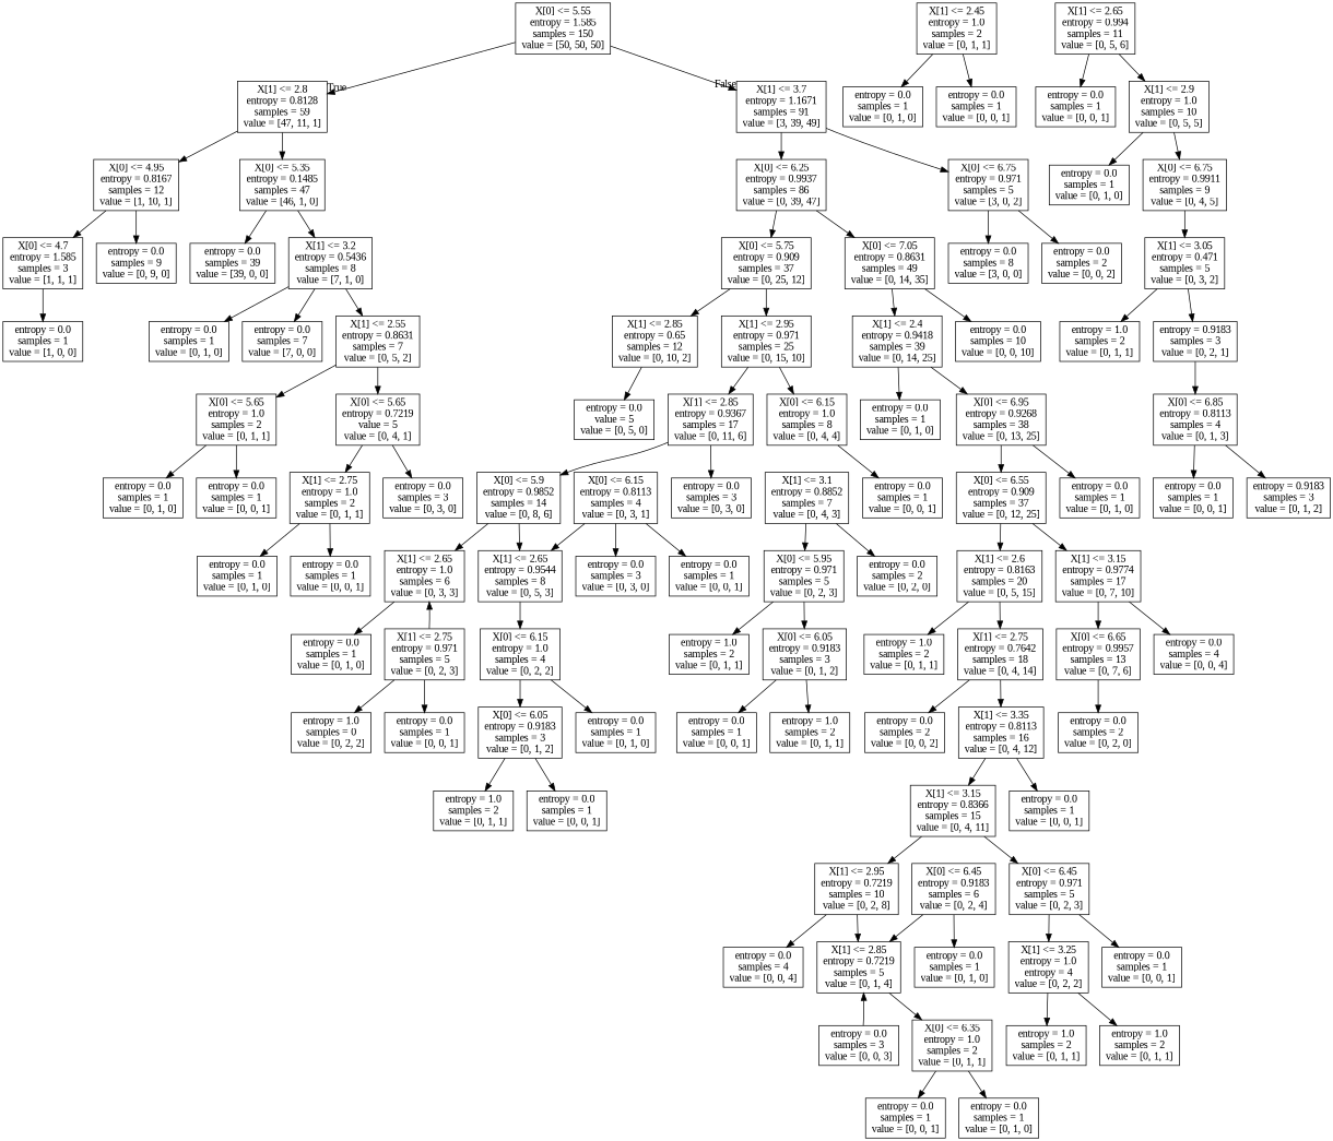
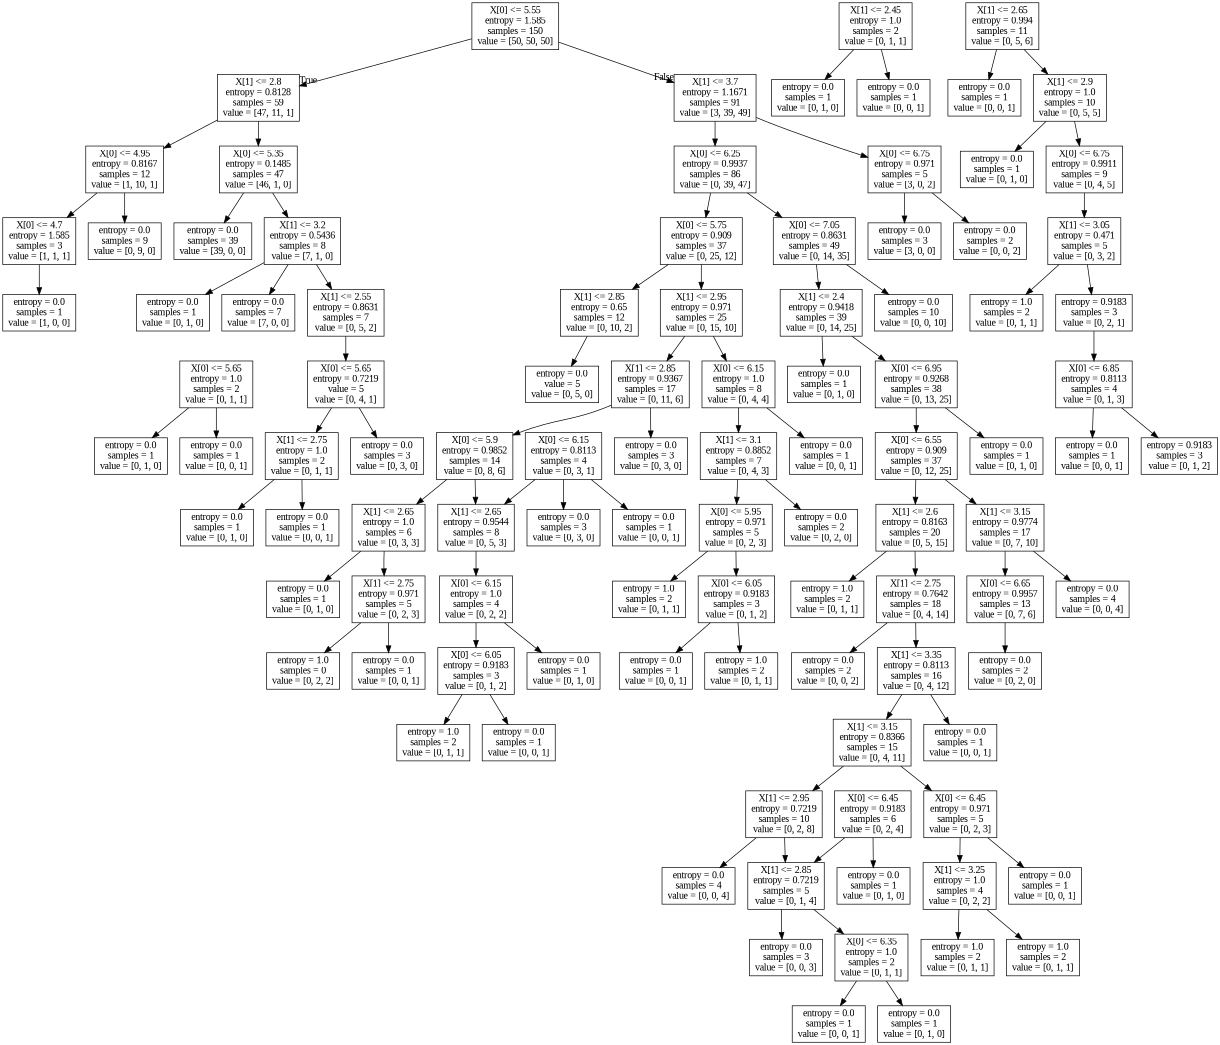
  digraph {
    fontname="Liberation Serif"
    node [fontname="Liberation Serif" shape=box]
    edge [fontname="Liberation Serif"]
    n1 [label="X[0] <= 5.55\nentropy = 1.585\nsamples = 150\nvalue = [50, 50, 50]"]
    n2 [label="X[1] <= 2.8\nentropy = 0.8128\nsamples = 59\nvalue = [47, 11, 1]"]
    n3 [label="X[1] <= 3.7\nentropy = 1.1671\nsamples = 91\nvalue = [3, 39, 49]"]
    n4 [label="X[0] <= 4.95\nentropy = 0.8167\nsamples = 12\nvalue = [1, 10, 1]"]
    n5 [label="X[0] <= 5.35\nentropy = 0.1485\nsamples = 47\nvalue = [46, 1, 0]"]
    n6 [label="X[0] <= 6.25\nentropy = 0.9937\nsamples = 86\nvalue = [0, 39, 47]"]
    n7 [label="X[0] <= 6.75\nentropy = 0.971\nsamples = 5\nvalue = [3, 0, 2]"]
    n8 [label="X[0] <= 4.7\nentropy = 1.585\nsamples = 3\nvalue = [1, 1, 1]"]
    n9 [label="entropy = 0.0\nsamples = 9\nvalue = [0, 9, 0]"]
    n10 [label="entropy = 0.0\nsamples = 39\nvalue = [39, 0, 0]"]
    n11 [label="X[1] <= 3.2\nentropy = 0.5436\nsamples = 8\nvalue = [7, 1, 0]"]
    n12 [label="entropy = 0.0\nsamples = 1\nvalue = [1, 0, 0]"]
    n13 [label="X[1] <= 2.45\nentropy = 1.0\nsamples = 2\nvalue = [0, 1, 1]"]
    n14 [label="entropy = 0.0\nsamples = 1\nvalue = [0, 1, 0]"]
    n15 [label="entropy = 0.0\nsamples = 1\nvalue = [0, 0, 1]"]
    n16 [label="entropy = 0.0\nsamples = 1\nvalue = [0, 1, 0]"]
    n17 [label="entropy = 0.0\nsamples = 7\nvalue = [7, 0, 0]"]
    n18 [label="X[1] <= 2.55\nentropy = 0.8631\nsamples = 7\nvalue = [0, 5, 2]"]
    n19 [label="X[0] <= 5.75\nentropy = 0.909\nsamples = 37\nvalue = [0, 25, 12]"]
    n20 [label="X[0] <= 7.05\nentropy = 0.8631\nsamples = 49\nvalue = [0, 14, 35]"]
-   n21 [label="entropy = 0.0\nsamples = 8\nvalue = [3, 0, 0]"]
+   n21 [label="entropy = 0.0\nsamples = 3\nvalue = [3, 0, 0]"]
    n22 [label="entropy = 0.0\nsamples = 2\nvalue = [0, 0, 2]"]
    n23 [label="X[1] <= 2.85\nentropy = 0.65\nsamples = 12\nvalue = [0, 10, 2]"]
    n24 [label="X[1] <= 2.95\nentropy = 0.971\nsamples = 25\nvalue = [0, 15, 10]"]
    n25 [label="X[1] <= 2.4\nentropy = 0.9418\nsamples = 39\nvalue = [0, 14, 25]"]
    n26 [label="entropy = 0.0\nsamples = 10\nvalue = [0, 0, 10]"]
    n27 [label="entropy = 0.0\nvalue = 5\nvalue = [0, 5, 0]"]
    n28 [label="X[1] <= 2.85\nentropy = 0.9367\nsamples = 17\nvalue = [0, 11, 6]"]
    n29 [label="X[0] <= 6.15\nentropy = 1.0\nsamples = 8\nvalue = [0, 4, 4]"]
    n30 [label="X[0] <= 5.65\nentropy = 1.0\nsamples = 2\nvalue = [0, 1, 1]"]
    n31 [label="X[0] <= 5.65\nentropy = 0.7219\nvalue = 5\nvalue = [0, 4, 1]"]
    n32 [label="entropy = 0.0\nsamples = 1\nvalue = [0, 1, 0]"]
    n33 [label="entropy = 0.0\nsamples = 1\nvalue = [0, 0, 1]"]
    n34 [label="X[1] <= 2.75\nentropy = 1.0\nsamples = 2\nvalue = [0, 1, 1]"]
    n35 [label="entropy = 0.0\nsamples = 3\nvalue = [0, 3, 0]"]
    n36 [label="entropy = 0.0\nsamples = 1\nvalue = [0, 1, 0]"]
    n37 [label="entropy = 0.0\nsamples = 1\nvalue = [0, 0, 1]"]
    n38 [label="X[0] <= 5.9\nentropy = 0.9852\nsamples = 14\nvalue = [0, 8, 6]"]
    n39 [label="entropy = 0.0\nsamples = 3\nvalue = [0, 3, 0]"]
    n40 [label="X[1] <= 3.1\nentropy = 0.8852\nsamples = 7\nvalue = [0, 4, 3]"]
    n41 [label="entropy = 0.0\nsamples = 1\nvalue = [0, 0, 1]"]
    n42 [label="X[1] <= 2.65\nentropy = 1.0\nsamples = 6\nvalue = [0, 3, 3]"]
    n43 [label="X[1] <= 2.65\nentropy = 0.9544\nsamples = 8\nvalue = [0, 5, 3]"]
    n44 [label="entropy = 0.0\nsamples = 1\nvalue = [0, 1, 0]"]
    n45 [label="X[1] <= 2.75\nentropy = 0.971\nsamples = 5\nvalue = [0, 2, 3]"]
    n46 [label="X[0] <= 6.15\nentropy = 1.0\nsamples = 4\nvalue = [0, 2, 2]"]
    n47 [label="entropy = 1.0\nsamples = 0\nvalue = [0, 2, 2]"]
    n48 [label="entropy = 0.0\nsamples = 1\nvalue = [0, 0, 1]"]
    n49 [label="X[0] <= 6.05\nentropy = 0.9183\nsamples = 3\nvalue = [0, 1, 2]"]
    n50 [label="entropy = 0.0\nsamples = 1\nvalue = [0, 1, 0]"]
    n51 [label="X[0] <= 6.15\nentropy = 0.8113\nsamples = 4\nvalue = [0, 3, 1]"]
    n52 [label="entropy = 0.0\nsamples = 3\nvalue = [0, 3, 0]"]
    n53 [label="entropy = 0.0\nsamples = 1\nvalue = [0, 0, 1]"]
    n54 [label="entropy = 1.0\nsamples = 2\nvalue = [0, 1, 1]"]
    n55 [label="entropy = 0.0\nsamples = 1\nvalue = [0, 0, 1]"]
    n56 [label="X[0] <= 5.95\nentropy = 0.971\nsamples = 5\nvalue = [0, 2, 3]"]
    n57 [label="entropy = 0.0\nsamples = 2\nvalue = [0, 2, 0]"]
    n58 [label="entropy = 1.0\nsamples = 2\nvalue = [0, 1, 1]"]
    n59 [label="X[0] <= 6.05\nentropy = 0.9183\nsamples = 3\nvalue = [0, 1, 2]"]
    n60 [label="entropy = 0.0\nsamples = 1\nvalue = [0, 0, 1]"]
    n61 [label="entropy = 1.0\nsamples = 2\nvalue = [0, 1, 1]"]
    n62 [label="entropy = 0.0\nsamples = 1\nvalue = [0, 1, 0]"]
    n63 [label="X[0] <= 6.95\nentropy = 0.9268\nsamples = 38\nvalue = [0, 13, 25]"]
    n64 [label="X[0] <= 6.55\nentropy = 0.909\nsamples = 37\nvalue = [0, 12, 25]"]
    n65 [label="entropy = 0.0\nsamples = 1\nvalue = [0, 1, 0]"]
    n66 [label="X[1] <= 2.6\nentropy = 0.8163\nsamples = 20\nvalue = [0, 5, 15]"]
    n67 [label="X[1] <= 3.15\nentropy = 0.9774\nsamples = 17\nvalue = [0, 7, 10]"]
    n68 [label="entropy = 1.0\nsamples = 2\nvalue = [0, 1, 1]"]
    n69 [label="X[1] <= 2.75\nentropy = 0.7642\nsamples = 18\nvalue = [0, 4, 14]"]
    n70 [label="X[0] <= 6.65\nentropy = 0.9957\nsamples = 13\nvalue = [0, 7, 6]"]
    n71 [label="entropy = 0.0\nsamples = 4\nvalue = [0, 0, 4]"]
    n72 [label="entropy = 0.0\nsamples = 2\nvalue = [0, 0, 2]"]
    n73 [label="X[1] <= 3.35\nentropy = 0.8113\nsamples = 16\nvalue = [0, 4, 12]"]
    n74 [label="X[1] <= 3.15\nentropy = 0.8366\nsamples = 15\nvalue = [0, 4, 11]"]
    n75 [label="entropy = 0.0\nsamples = 1\nvalue = [0, 0, 1]"]
    n76 [label="X[1] <= 2.95\nentropy = 0.7219\nsamples = 10\nvalue = [0, 2, 8]"]
    n77 [label="X[0] <= 6.45\nentropy = 0.971\nsamples = 5\nvalue = [0, 2, 3]"]
    n78 [label="entropy = 0.0\nsamples = 4\nvalue = [0, 0, 4]"]
    n79 [label="X[1] <= 2.85\nentropy = 0.7219\nsamples = 5\nvalue = [0, 1, 4]"]
-   n80 [label="X[1] <= 3.25\nentropy = 1.0\nentropy = 4\nvalue = [0, 2, 2]"]
+   n80 [label="X[1] <= 3.25\nentropy = 1.0\nsamples = 4\nvalue = [0, 2, 2]"]
    n81 [label="entropy = 0.0\nsamples = 1\nvalue = [0, 0, 1]"]
    n82 [label="X[0] <= 6.45\nentropy = 0.9183\nsamples = 6\nvalue = [0, 2, 4]"]
    n83 [label="entropy = 0.0\nsamples = 1\nvalue = [0, 1, 0]"]
    n84 [label="entropy = 0.0\nsamples = 3\nvalue = [0, 0, 3]"]
    n85 [label="X[0] <= 6.35\nentropy = 1.0\nsamples = 2\nvalue = [0, 1, 1]"]
    n86 [label="entropy = 0.0\nsamples = 1\nvalue = [0, 0, 1]"]
    n87 [label="entropy = 0.0\nsamples = 1\nvalue = [0, 1, 0]"]
    n88 [label="entropy = 1.0\nsamples = 2\nvalue = [0, 1, 1]"]
    n89 [label="entropy = 1.0\nsamples = 2\nvalue = [0, 1, 1]"]
    n90 [label="entropy = 0.0\nsamples = 2\nvalue = [0, 2, 0]"]
    n91 [label="X[1] <= 2.65\nentropy = 0.994\nsamples = 11\nvalue = [0, 5, 6]"]
    n92 [label="entropy = 0.0\nsamples = 1\nvalue = [0, 0, 1]"]
    n93 [label="X[1] <= 2.9\nentropy = 1.0\nsamples = 10\nvalue = [0, 5, 5]"]
    n94 [label="entropy = 0.0\nsamples = 1\nvalue = [0, 1, 0]"]
    n95 [label="X[0] <= 6.75\nentropy = 0.9911\nsamples = 9\nvalue = [0, 4, 5]"]
    n96 [label="X[1] <= 3.05\nentropy = 0.471\nsamples = 5\nvalue = [0, 3, 2]"]
    n97 [label="entropy = 1.0\nsamples = 2\nvalue = [0, 1, 1]"]
    n98 [label="entropy = 0.9183\nsamples = 3\nvalue = [0, 2, 1]"]
    n99 [label="X[0] <= 6.85\nentropy = 0.8113\nsamples = 4\nvalue = [0, 1, 3]"]
    n100 [label="entropy = 0.0\nsamples = 1\nvalue = [0, 0, 1]"]
    n101 [label="entropy = 0.9183\nsamples = 3\nvalue = [0, 1, 2]"]
    n1 -> n2 [headlabel=True labelangle=45 labeldistance=2.5]
    n1 -> n3 [headlabel=False labelangle=-45 labeldistance=2.5]
    n2 -> n4
    n2 -> n5
    n3 -> n6
    n3 -> n7
    n4 -> n8
    n4 -> n9
    n5 -> n10
    n5 -> n11
    n6 -> n19
    n6 -> n20
    n7 -> n21
    n7 -> n22
    n8 -> n12
    n11 -> n16
    n11 -> n17
    n11 -> n18
    n13 -> n14
    n13 -> n15
-   n18 -> n30
    n18 -> n31
    n19 -> n23
    n19 -> n24
    n20 -> n25
    n20 -> n26
    n23 -> n27
    n24 -> n28
    n24 -> n29
    n25 -> n62
    n25 -> n63
    n28 -> n38
    n28 -> n39
+   n29 -> n40
    n29 -> n41
    n30 -> n32
    n30 -> n33
    n31 -> n34
    n31 -> n35
    n34 -> n36
    n34 -> n37
    n38 -> n42
    n38 -> n43
    n40 -> n56
    n40 -> n57
    n42 -> n44
-   n45 -> n42
+   n42 -> n45
    n43 -> n46
    n45 -> n47
    n45 -> n48
    n46 -> n49
    n46 -> n50
    n49 -> n54
    n49 -> n55
    n51 -> n43
    n51 -> n52
    n51 -> n53
    n56 -> n58
    n56 -> n59
    n59 -> n60
    n59 -> n61
    n63 -> n64
    n63 -> n65
    n64 -> n66
    n64 -> n67
    n66 -> n68
    n66 -> n69
    n67 -> n70
    n67 -> n71
    n69 -> n72
    n69 -> n73
    n70 -> n90
    n73 -> n74
    n73 -> n75
    n74 -> n76
    n74 -> n77
    n76 -> n78
    n76 -> n79
    n77 -> n80
    n77 -> n81
-   n84 -> n79
+   n79 -> n84
    n79 -> n85
    n80 -> n88
    n80 -> n89
    n82 -> n79
    n82 -> n83
    n85 -> n86
    n85 -> n87
    n91 -> n92
    n91 -> n93
    n93 -> n94
    n93 -> n95
    n95 -> n96
    n96 -> n97
    n96 -> n98
    n98 -> n99
    n99 -> n100
    n99 -> n101
  }
